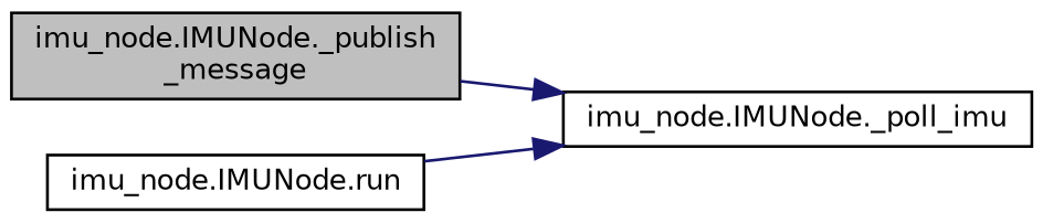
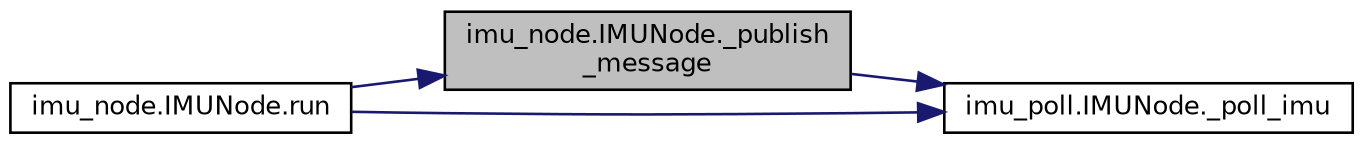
  digraph {
    rankdir=RL
    node [color=black fillcolor=white fontname=Helvetica fontsize=10 shape=record style=filled]
    edge [color=midnightblue dir=back fontname=Helvetica fontsize=10 labelfontname=Helvetica labelfontsize=10 style=solid]
    n1 [fillcolor=grey75 fontcolor=black height=0.2 label="imu_node.IMUNode._publish\l_message" width=0.4]
    n2 [height=0.2 label="imu_node.IMUNode.run" width=0.4]
-   n3 [height=0.2 label="imu_node.IMUNode._poll_imu" width=0.4]
+   n3 [height=0.2 label="imu_poll.IMUNode._poll_imu" width=0.4]
+   n1 -> n2
    n3 -> n1
    n3 -> n2
  }
